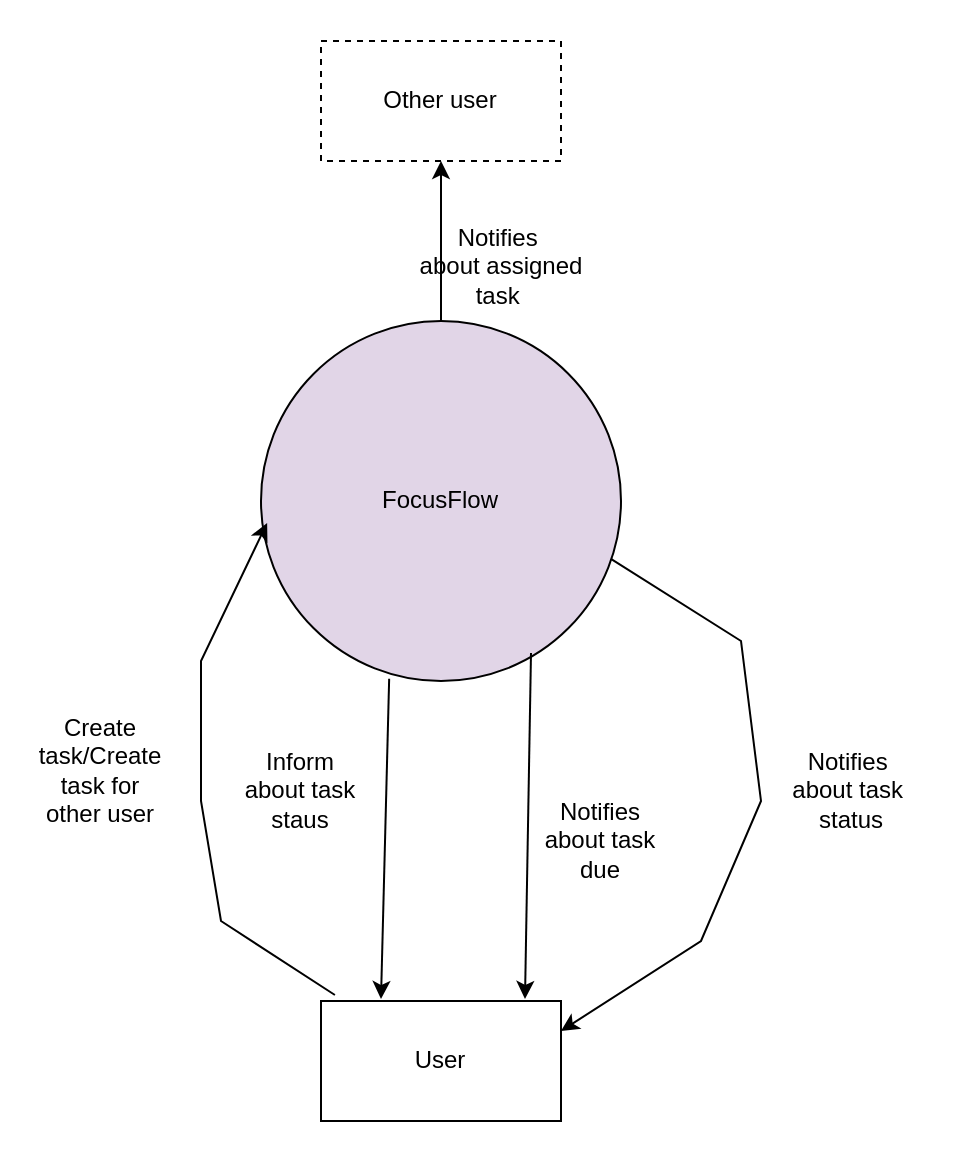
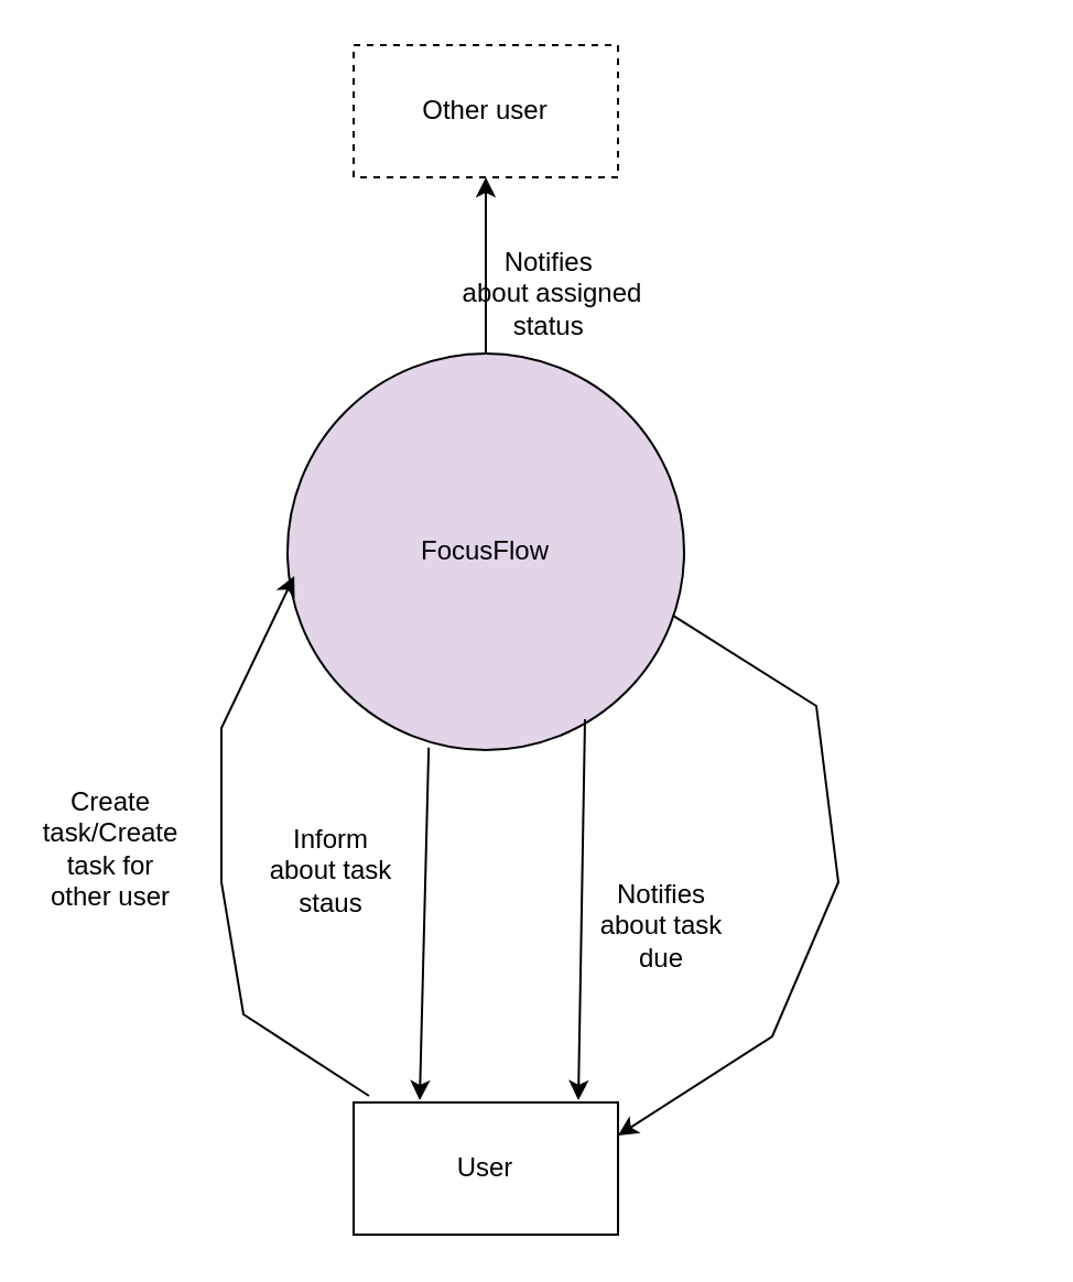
  <mxCell id="0" />
  <mxCell id="1" parent="0" />
  <mxCell id="2" value="FocusFlow" style="ellipse;whiteSpace=wrap;html=1;aspect=fixed;fillColor=#e1d5e7;" vertex="1" parent="1"><mxGeometry x="130" y="160" width="180" height="180" as="geometry" /></mxCell>
  <mxCell id="3" value="Other user" style="rounded=0;whiteSpace=wrap;html=1;dashed=1;" vertex="1" parent="1"><mxGeometry x="160" y="20" width="120" height="60" as="geometry" /></mxCell>
  <mxCell id="4" value="User" style="rounded=0;whiteSpace=wrap;html=1;" vertex="1" parent="1"><mxGeometry x="160" y="500" width="120" height="60" as="geometry" /></mxCell>
  <mxCell id="5" value="" style="endArrow=classic;html=1;rounded=0;entryX=0.5;entryY=1;entryDx=0;entryDy=0;" edge="1" parent="1" target="3"><mxGeometry width="50" height="50" relative="1" as="geometry"><mxPoint x="220" y="160" as="sourcePoint" /><mxPoint x="270" y="150" as="targetPoint" /></mxGeometry></mxCell>
  <mxCell id="6" value="" style="endArrow=classic;html=1;rounded=0;exitX=0.356;exitY=0.994;exitDx=0;exitDy=0;exitPerimeter=0;" edge="1" parent="1" source="2"><mxGeometry width="50" height="50" relative="1" as="geometry"><mxPoint x="220" y="200" as="sourcePoint" /><mxPoint x="190" y="499" as="targetPoint" /></mxGeometry></mxCell>
  <mxCell id="7" value="" style="endArrow=classic;html=1;rounded=0;exitX=0.058;exitY=-0.05;exitDx=0;exitDy=0;exitPerimeter=0;entryX=0.017;entryY=0.561;entryDx=0;entryDy=0;entryPerimeter=0;" edge="1" parent="1" source="4" target="2"><mxGeometry width="50" height="50" relative="1" as="geometry"><mxPoint x="220" y="380" as="sourcePoint" /><mxPoint x="270" y="330" as="targetPoint" /><Array as="points"><mxPoint x="110" y="460" /><mxPoint x="100" y="400" /><mxPoint x="100" y="330" /></Array></mxGeometry></mxCell>
  <mxCell id="8" value="" style="endArrow=classic;html=1;rounded=0;exitX=0.75;exitY=0.922;exitDx=0;exitDy=0;exitPerimeter=0;entryX=0.85;entryY=-0.017;entryDx=0;entryDy=0;entryPerimeter=0;" edge="1" parent="1" source="2" target="4"><mxGeometry width="50" height="50" relative="1" as="geometry"><mxPoint x="220" y="380" as="sourcePoint" /><mxPoint x="270" y="330" as="targetPoint" /></mxGeometry></mxCell>
  <mxCell id="9" value="" style="endArrow=classic;html=1;rounded=0;exitX=0.972;exitY=0.661;exitDx=0;exitDy=0;exitPerimeter=0;entryX=1;entryY=0.25;entryDx=0;entryDy=0;" edge="1" parent="1" source="2" target="4"><mxGeometry width="50" height="50" relative="1" as="geometry"><mxPoint x="220" y="380" as="sourcePoint" /><mxPoint x="270" y="330" as="targetPoint" /><Array as="points"><mxPoint x="370" y="320" /><mxPoint x="380" y="400" /><mxPoint x="350" y="470" /></Array></mxGeometry></mxCell>
  <mxCell id="10" value="Create task/Create task for other user" style="text;html=1;align=center;verticalAlign=middle;whiteSpace=wrap;rounded=0;" vertex="1" parent="1"><mxGeometry x="20" y="370" width="60" height="30" as="geometry" /></mxCell>
  <mxCell id="11" value="Inform about task staus" style="text;html=1;align=center;verticalAlign=middle;whiteSpace=wrap;rounded=0;" vertex="1" parent="1"><mxGeometry x="120" y="380" width="60" height="30" as="geometry" /></mxCell>
  <mxCell id="12" value="Notifies about task due" style="text;html=1;align=center;verticalAlign=middle;whiteSpace=wrap;rounded=0;" vertex="1" parent="1"><mxGeometry x="270" y="405" width="60" height="30" as="geometry" /></mxCell>
- <mxCell id="13" value="Notifies&amp;nbsp;&lt;div&gt;about&amp;nbsp;&lt;span style=&quot;background-color: initial;&quot;&gt;task&amp;nbsp;&lt;/span&gt;&lt;/div&gt;&lt;div&gt;&lt;span style=&quot;background-color: initial;&quot;&gt;status&lt;/span&gt;&lt;/div&gt;" style="text;html=1;align=center;verticalAlign=middle;resizable=0;points=[];autosize=1;strokeColor=none;fillColor=none;" vertex="1" parent="1"><mxGeometry x="385" y="365" width="80" height="60" as="geometry" /></mxCell>
- <mxCell id="14" value="Notifies&amp;nbsp;&lt;div&gt;about assigned&lt;/div&gt;&lt;div&gt;task&amp;nbsp;&lt;/div&gt;" style="text;html=1;align=center;verticalAlign=middle;resizable=0;points=[];autosize=1;strokeColor=none;fillColor=none;" vertex="1" parent="1"><mxGeometry x="200" y="103" width="100" height="60" as="geometry" /></mxCell>
+ <mxCell id="14" value="Notifies&amp;nbsp;&lt;div&gt;about assigned&lt;/div&gt;&lt;div&gt;status&amp;nbsp;&lt;/div&gt;" style="text;html=1;align=center;verticalAlign=middle;resizable=0;points=[];autosize=1;strokeColor=none;fillColor=none;" vertex="1" parent="1"><mxGeometry x="200" y="103" width="100" height="60" as="geometry" /></mxCell>
